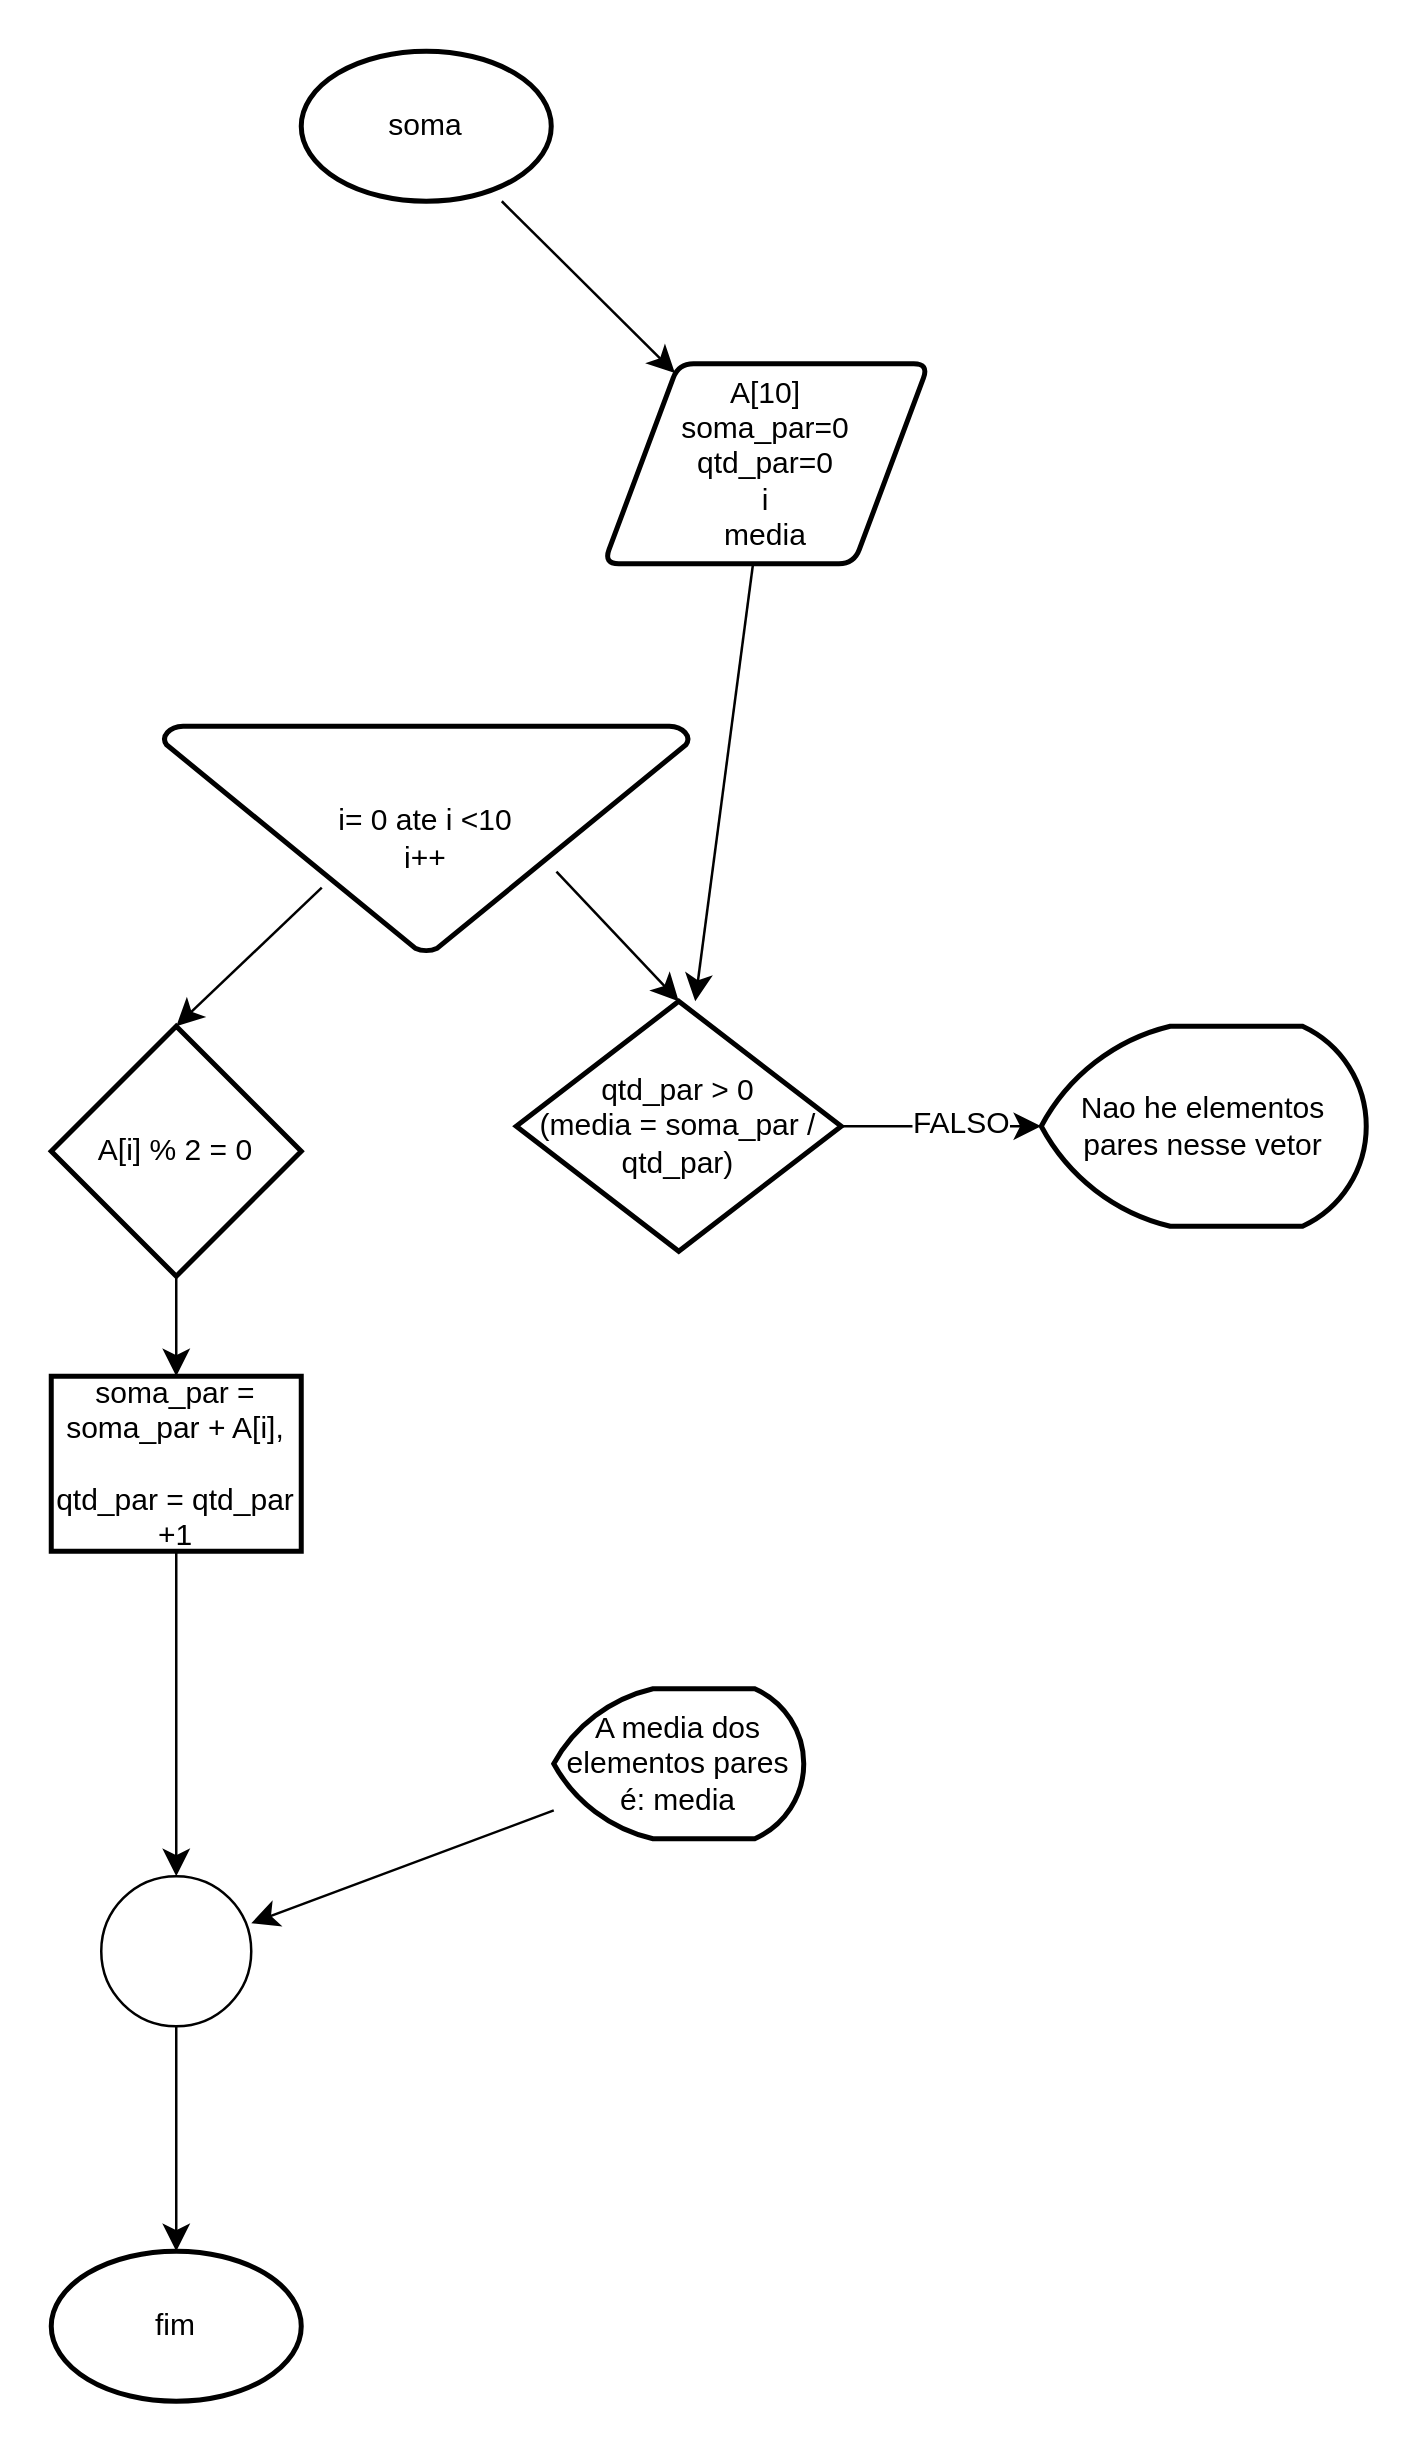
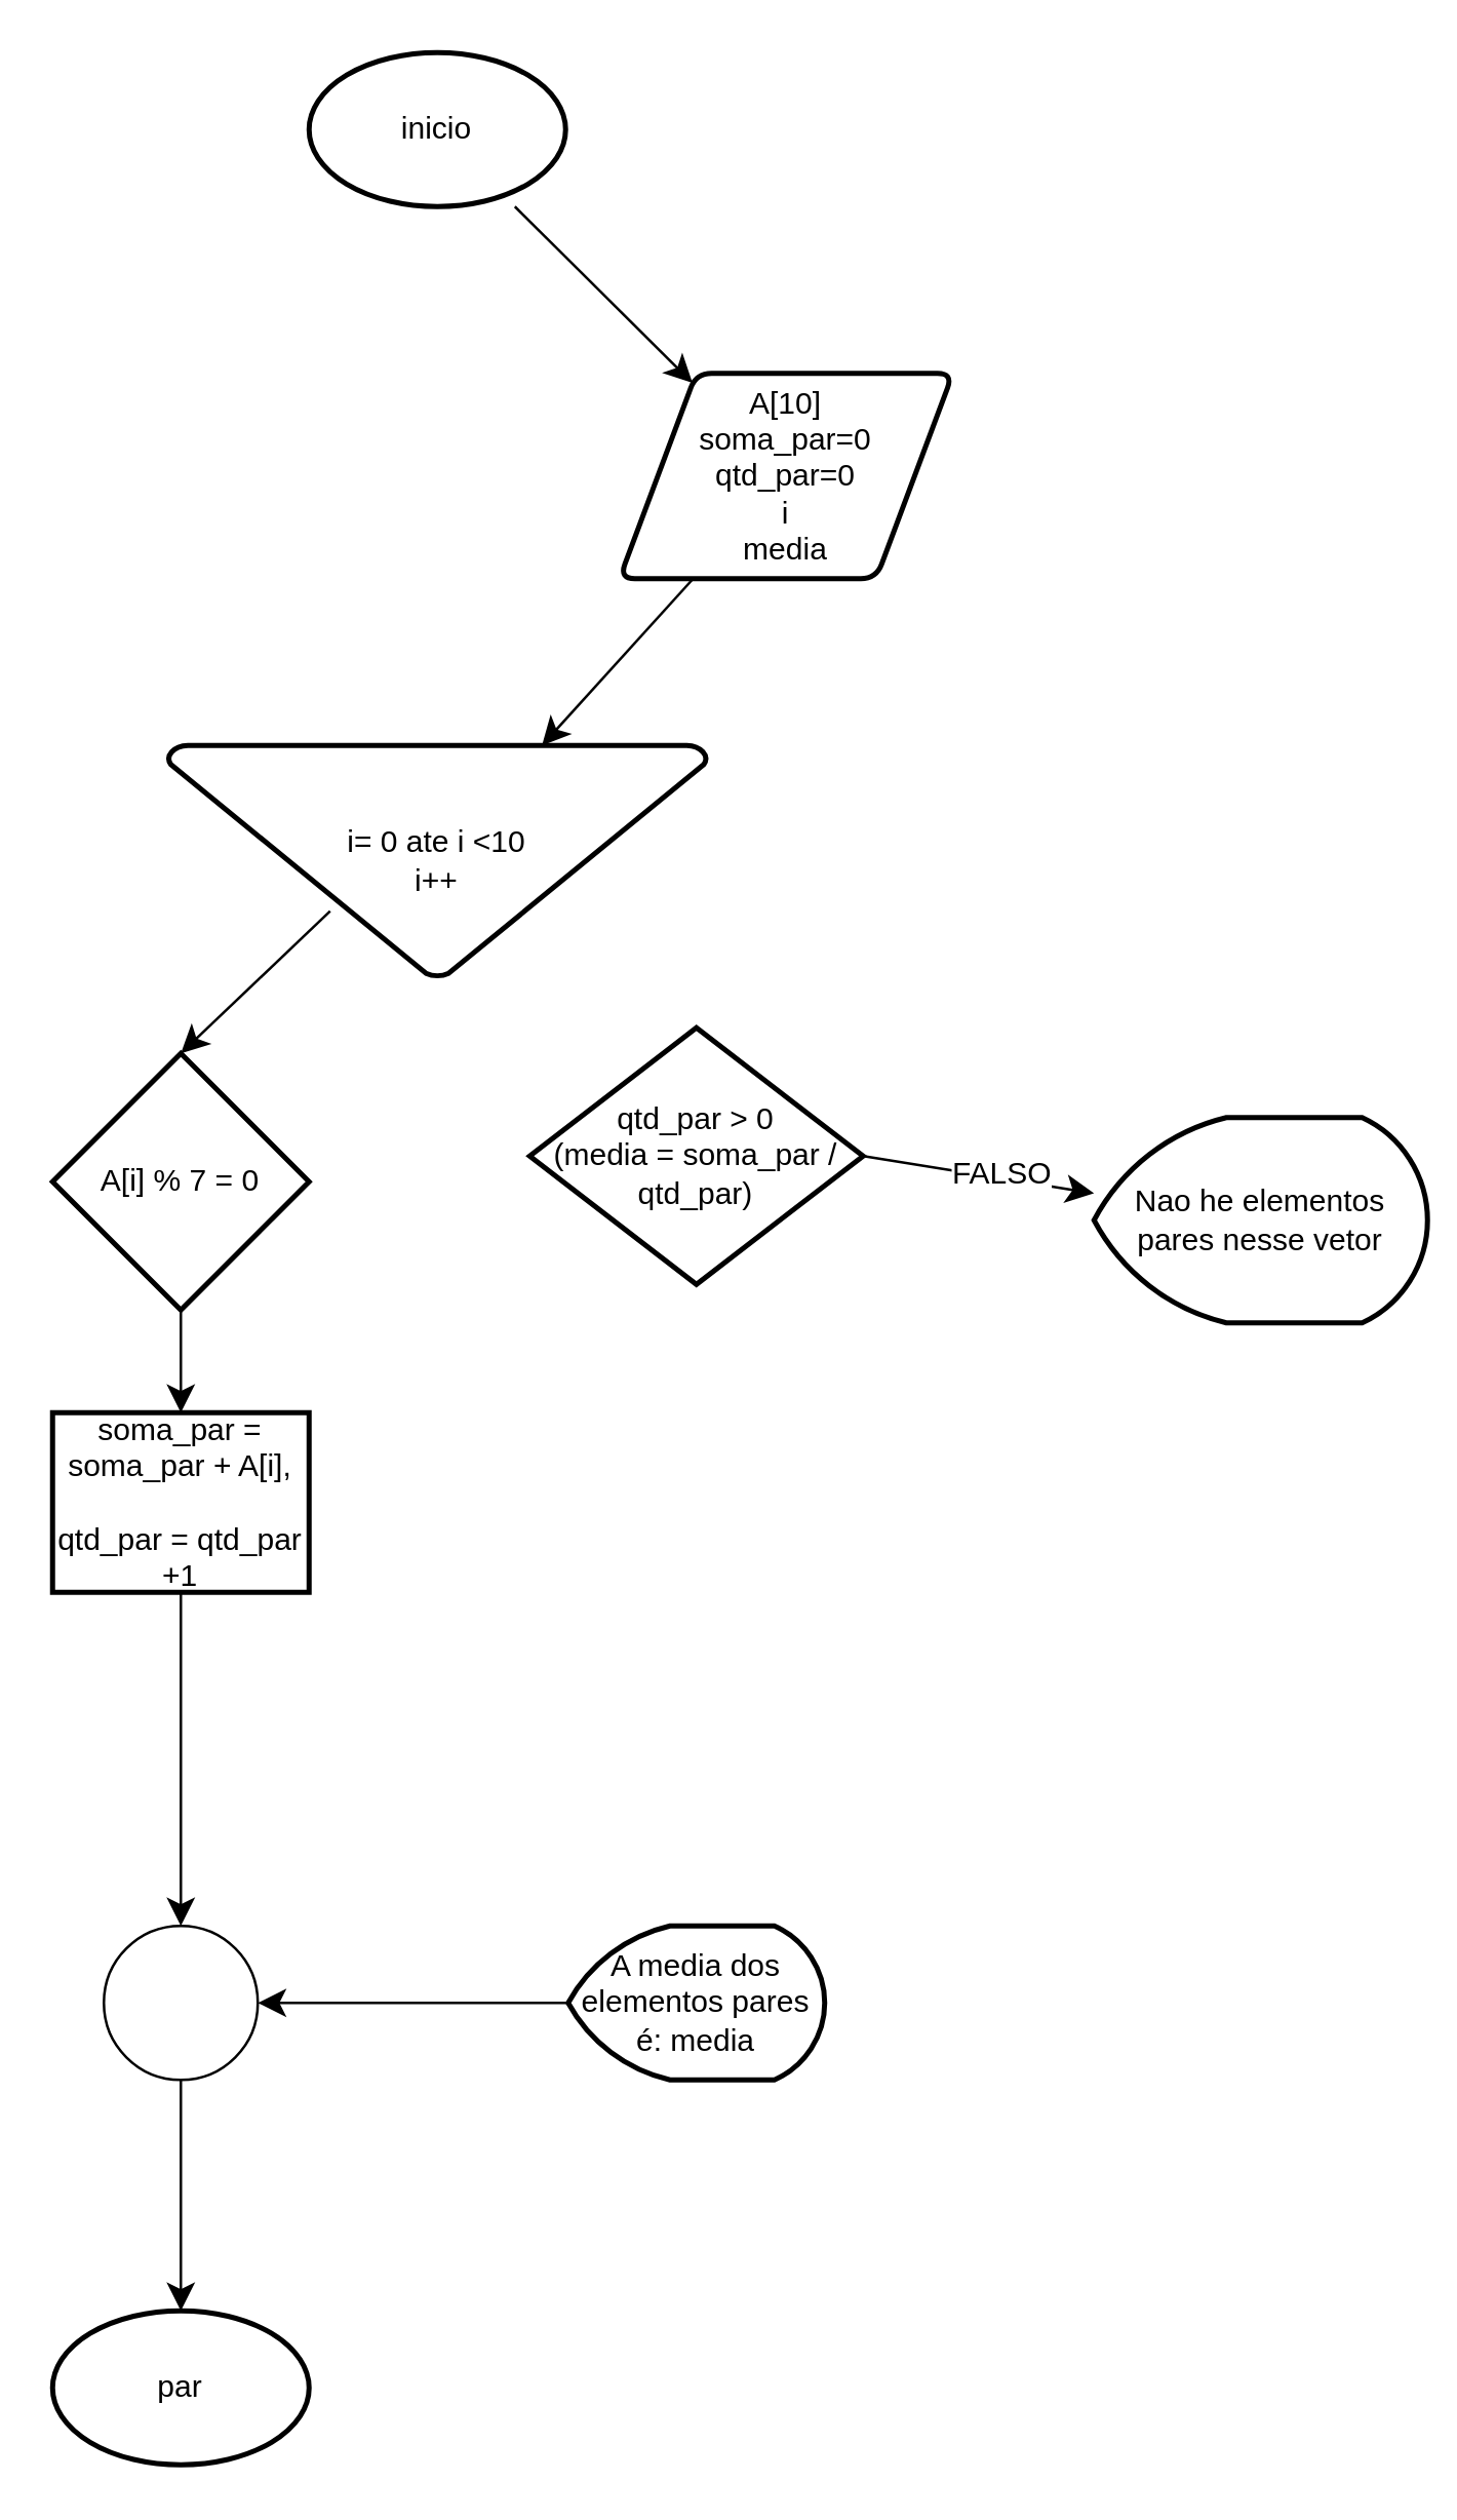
  <mxCell id="0" />
  <mxCell id="1" parent="0" />
  <mxCell id="2" value="" style="edgeStyle=none;curved=1;rounded=0;orthogonalLoop=1;jettySize=auto;html=1;fontSize=12;startSize=8;endSize=8;" edge="1" parent="1" source="3" target="5"><mxGeometry relative="1" as="geometry" /></mxCell>
- <mxCell id="3" value="soma" style="strokeWidth=2;html=1;shape=mxgraph.flowchart.start_1;whiteSpace=wrap;" vertex="1" parent="1"><mxGeometry x="120" y="20" width="100" height="60" as="geometry" /></mxCell>
- <mxCell id="4" value="" style="edgeStyle=none;curved=1;rounded=0;orthogonalLoop=1;jettySize=auto;html=1;fontSize=12;startSize=8;endSize=8;" edge="1" parent="1" source="5" target="21"><mxGeometry relative="1" as="geometry" /></mxCell>
+ <mxCell id="3" value="inicio" style="strokeWidth=2;html=1;shape=mxgraph.flowchart.start_1;whiteSpace=wrap;" vertex="1" parent="1"><mxGeometry x="120" y="20" width="100" height="60" as="geometry" /></mxCell>
+ <mxCell id="4" value="" style="edgeStyle=none;curved=1;rounded=0;orthogonalLoop=1;jettySize=auto;html=1;fontSize=12;startSize=8;endSize=8;" edge="1" parent="1" source="5" target="8"><mxGeometry relative="1" as="geometry" /></mxCell>
  <mxCell id="5" value="A[10]&lt;div&gt;soma_par=0&lt;/div&gt;&lt;div&gt;qtd_par=0&lt;/div&gt;&lt;div&gt;i&lt;/div&gt;&lt;div&gt;media&lt;/div&gt;" style="shape=parallelogram;html=1;strokeWidth=2;perimeter=parallelogramPerimeter;whiteSpace=wrap;rounded=1;arcSize=12;size=0.23;" vertex="1" parent="1"><mxGeometry x="241" y="145" width="130" height="80" as="geometry" /></mxCell>
  <mxCell id="6" value="" style="edgeStyle=none;curved=1;rounded=0;orthogonalLoop=1;jettySize=auto;html=1;fontSize=12;startSize=8;endSize=8;exitX=0.301;exitY=0.717;exitDx=0;exitDy=0;exitPerimeter=0;entryX=0.5;entryY=0;entryDx=0;entryDy=0;entryPerimeter=0;" edge="1" parent="1" source="8" target="10"><mxGeometry relative="1" as="geometry" /></mxCell>
- <mxCell id="7" style="edgeStyle=none;curved=1;rounded=0;orthogonalLoop=1;jettySize=auto;html=1;fontSize=12;startSize=8;endSize=8;exitX=0.748;exitY=0.646;exitDx=0;exitDy=0;exitPerimeter=0;entryX=0.5;entryY=0;entryDx=0;entryDy=0;entryPerimeter=0;" edge="1" parent="1" source="8" target="21"><mxGeometry relative="1" as="geometry"><mxPoint x="244.8" y="418.1" as="targetPoint" /></mxGeometry></mxCell>
  <mxCell id="8" value="i= 0 ate i &amp;lt;10&lt;div&gt;i++&lt;/div&gt;" style="strokeWidth=2;html=1;shape=mxgraph.flowchart.merge_or_storage;whiteSpace=wrap;" vertex="1" parent="1"><mxGeometry x="65" y="290" width="210" height="90" as="geometry" /></mxCell>
  <mxCell id="9" value="" style="edgeStyle=none;curved=1;rounded=0;orthogonalLoop=1;jettySize=auto;html=1;fontSize=12;startSize=8;endSize=8;" edge="1" parent="1" source="10" target="12"><mxGeometry relative="1" as="geometry" /></mxCell>
- <mxCell id="10" value="A[i] % 2 = 0" style="strokeWidth=2;html=1;shape=mxgraph.flowchart.decision;whiteSpace=wrap;" vertex="1" parent="1"><mxGeometry x="20" y="410" width="100" height="100" as="geometry" /></mxCell>
+ <mxCell id="10" value="A[i] % 7 = 0" style="strokeWidth=2;html=1;shape=mxgraph.flowchart.decision;whiteSpace=wrap;" vertex="1" parent="1"><mxGeometry x="20" y="410" width="100" height="100" as="geometry" /></mxCell>
  <mxCell id="11" value="" style="edgeStyle=none;curved=1;rounded=0;orthogonalLoop=1;jettySize=auto;html=1;fontSize=12;startSize=8;endSize=8;" edge="1" parent="1" source="12" target="19"><mxGeometry relative="1" as="geometry" /></mxCell>
  <mxCell id="12" value="soma_par = soma_par + A[i],&lt;div&gt;&lt;br&gt;&lt;/div&gt;&lt;div&gt;qtd_par = qtd_par +1&lt;/div&gt;" style="whiteSpace=wrap;html=1;absoluteArcSize=1;arcSize=14;strokeWidth=2;rounded=0;" vertex="1" parent="1"><mxGeometry x="20" y="550" width="100" height="70" as="geometry" /></mxCell>
  <mxCell id="13" value="" style="edgeStyle=none;curved=1;rounded=0;orthogonalLoop=1;jettySize=auto;html=1;fontSize=12;startSize=8;endSize=8;exitX=1;exitY=0.5;exitDx=0;exitDy=0;exitPerimeter=0;" edge="1" parent="1" source="21" target="17"><mxGeometry relative="1" as="geometry"><mxPoint x="342" y="500" as="sourcePoint" /></mxGeometry></mxCell>
  <mxCell id="14" value="FALSO" style="edgeLabel;html=1;align=center;verticalAlign=middle;resizable=0;points=[];fontSize=12;" vertex="1" connectable="0" parent="13"><mxGeometry x="0.178" y="2" relative="1" as="geometry"><mxPoint as="offset" /></mxGeometry></mxCell>
  <mxCell id="15" value="" style="edgeStyle=none;curved=1;rounded=0;orthogonalLoop=1;jettySize=auto;html=1;fontSize=12;startSize=8;endSize=8;" edge="1" parent="1" source="16" target="19"><mxGeometry relative="1" as="geometry" /></mxCell>
- <mxCell id="16" value="A media dos elementos pares é: media" style="strokeWidth=2;html=1;shape=mxgraph.flowchart.display;whiteSpace=wrap;" vertex="1" parent="1"><mxGeometry x="221" y="675" width="100" height="60" as="geometry" /></mxCell>
- <mxCell id="17" value="Nao he elementos pares nesse vetor" style="strokeWidth=2;html=1;shape=mxgraph.flowchart.display;whiteSpace=wrap;" vertex="1" parent="1"><mxGeometry x="416" y="410" width="130" height="80" as="geometry" /></mxCell>
+ <mxCell id="16" value="A media dos elementos pares é: media" style="strokeWidth=2;html=1;shape=mxgraph.flowchart.display;whiteSpace=wrap;" vertex="1" parent="1"><mxGeometry x="221" y="750" width="100" height="60" as="geometry" /></mxCell>
+ <mxCell id="17" value="Nao he elementos pares nesse vetor" style="strokeWidth=2;html=1;shape=mxgraph.flowchart.display;whiteSpace=wrap;" vertex="1" parent="1"><mxGeometry x="426" y="435" width="130" height="80" as="geometry" /></mxCell>
  <mxCell id="18" value="" style="edgeStyle=none;curved=1;rounded=0;orthogonalLoop=1;jettySize=auto;html=1;fontSize=12;startSize=8;endSize=8;" edge="1" parent="1" source="19" target="20"><mxGeometry relative="1" as="geometry" /></mxCell>
  <mxCell id="19" value="" style="verticalLabelPosition=bottom;verticalAlign=top;html=1;shape=mxgraph.flowchart.on-page_reference;" vertex="1" parent="1"><mxGeometry x="40" y="750" width="60" height="60" as="geometry" /></mxCell>
- <mxCell id="20" value="fim" style="strokeWidth=2;html=1;shape=mxgraph.flowchart.start_1;whiteSpace=wrap;" vertex="1" parent="1"><mxGeometry x="20" y="900" width="100" height="60" as="geometry" /></mxCell>
+ <mxCell id="20" value="par" style="strokeWidth=2;html=1;shape=mxgraph.flowchart.start_1;whiteSpace=wrap;" vertex="1" parent="1"><mxGeometry x="20" y="900" width="100" height="60" as="geometry" /></mxCell>
  <mxCell id="21" value="qtd_par &amp;gt; 0&lt;div&gt;(media = soma_par / qtd_par)&lt;/div&gt;" style="strokeWidth=2;html=1;shape=mxgraph.flowchart.decision;whiteSpace=wrap;" vertex="1" parent="1"><mxGeometry x="206" y="400" width="130" height="100" as="geometry" /></mxCell>
